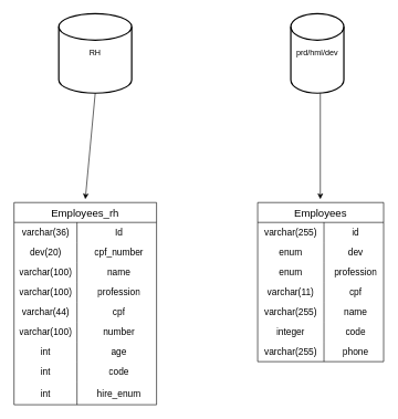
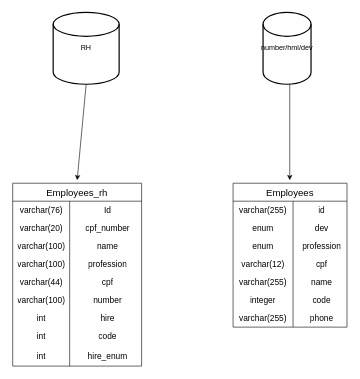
  <mxCell id="0" />
  <mxCell id="1" parent="0" />
  <mxCell id="2" value="Employees_rh" style="shape=table;startSize=30;container=1;collapsible=0;childLayout=tableLayout;fixedRows=1;rowLines=0;fontStyle=0;strokeColor=default;fontSize=16;" vertex="1" parent="1"><mxGeometry x="20.5" y="305" width="215" height="305" as="geometry" /></mxCell>
  <mxCell id="3" value="" style="shape=tableRow;horizontal=0;startSize=0;swimlaneHead=0;swimlaneBody=0;top=0;left=0;bottom=0;right=0;collapsible=0;dropTarget=0;fillColor=none;points=[[0,0.5],[1,0.5]];portConstraint=eastwest;strokeColor=inherit;fontSize=16;" vertex="1" parent="2"><mxGeometry y="30" width="215" height="30" as="geometry" /></mxCell>
- <mxCell id="4" value="&lt;font style=&quot;font-size: 14px;&quot;&gt;varchar(36)&lt;/font&gt;" style="shape=partialRectangle;html=1;whiteSpace=wrap;connectable=0;fillColor=none;top=0;left=0;bottom=0;right=0;overflow=hidden;pointerEvents=1;strokeColor=inherit;fontSize=16;" vertex="1" parent="3"><mxGeometry width="95" height="30" as="geometry"><mxRectangle width="95" height="30" as="alternateBounds" /></mxGeometry></mxCell>
+ <mxCell id="4" value="&lt;font style=&quot;font-size: 14px;&quot;&gt;varchar(76)&lt;/font&gt;" style="shape=partialRectangle;html=1;whiteSpace=wrap;connectable=0;fillColor=none;top=0;left=0;bottom=0;right=0;overflow=hidden;pointerEvents=1;strokeColor=inherit;fontSize=16;" vertex="1" parent="3"><mxGeometry width="95" height="30" as="geometry"><mxRectangle width="95" height="30" as="alternateBounds" /></mxGeometry></mxCell>
  <mxCell id="5" value="&lt;font style=&quot;font-size: 14px;&quot;&gt;Id&lt;/font&gt;" style="shape=partialRectangle;html=1;whiteSpace=wrap;connectable=0;fillColor=none;top=0;left=0;bottom=0;right=0;align=center;spacingLeft=6;overflow=hidden;strokeColor=inherit;fontSize=16;" vertex="1" parent="3"><mxGeometry x="95" width="120" height="30" as="geometry"><mxRectangle width="120" height="30" as="alternateBounds" /></mxGeometry></mxCell>
  <mxCell id="6" value="" style="shape=tableRow;horizontal=0;startSize=0;swimlaneHead=0;swimlaneBody=0;top=0;left=0;bottom=0;right=0;collapsible=0;dropTarget=0;fillColor=none;points=[[0,0.5],[1,0.5]];portConstraint=eastwest;strokeColor=inherit;fontSize=16;" vertex="1" parent="2"><mxGeometry y="60" width="215" height="30" as="geometry" /></mxCell>
- <mxCell id="7" value="&lt;font style=&quot;font-size: 14px;&quot;&gt;dev(20)&lt;/font&gt;" style="shape=partialRectangle;html=1;whiteSpace=wrap;connectable=0;fillColor=none;top=0;left=0;bottom=0;right=0;overflow=hidden;strokeColor=inherit;fontSize=16;" vertex="1" parent="6"><mxGeometry width="95" height="30" as="geometry"><mxRectangle width="95" height="30" as="alternateBounds" /></mxGeometry></mxCell>
+ <mxCell id="7" value="&lt;font style=&quot;font-size: 14px;&quot;&gt;varchar(20)&lt;/font&gt;" style="shape=partialRectangle;html=1;whiteSpace=wrap;connectable=0;fillColor=none;top=0;left=0;bottom=0;right=0;overflow=hidden;strokeColor=inherit;fontSize=16;" vertex="1" parent="6"><mxGeometry width="95" height="30" as="geometry"><mxRectangle width="95" height="30" as="alternateBounds" /></mxGeometry></mxCell>
  <mxCell id="8" value="&lt;font style=&quot;font-size: 14px;&quot;&gt;cpf_number&lt;/font&gt;" style="shape=partialRectangle;html=1;whiteSpace=wrap;connectable=0;fillColor=none;top=0;left=0;bottom=0;right=0;align=center;spacingLeft=6;overflow=hidden;strokeColor=inherit;fontSize=16;" vertex="1" parent="6"><mxGeometry x="95" width="120" height="30" as="geometry"><mxRectangle width="120" height="30" as="alternateBounds" /></mxGeometry></mxCell>
  <mxCell id="9" value="" style="shape=tableRow;horizontal=0;startSize=0;swimlaneHead=0;swimlaneBody=0;top=0;left=0;bottom=0;right=0;collapsible=0;dropTarget=0;fillColor=none;points=[[0,0.5],[1,0.5]];portConstraint=eastwest;strokeColor=inherit;fontSize=16;" vertex="1" parent="2"><mxGeometry y="90" width="215" height="30" as="geometry" /></mxCell>
  <mxCell id="10" value="&lt;font style=&quot;font-size: 14px;&quot;&gt;varchar(100)&lt;/font&gt;" style="shape=partialRectangle;html=1;whiteSpace=wrap;connectable=0;fillColor=none;top=0;left=0;bottom=0;right=0;overflow=hidden;strokeColor=inherit;fontSize=16;" vertex="1" parent="9"><mxGeometry width="95" height="30" as="geometry"><mxRectangle width="95" height="30" as="alternateBounds" /></mxGeometry></mxCell>
  <mxCell id="11" value="&lt;font style=&quot;font-size: 14px;&quot;&gt;name&lt;/font&gt;" style="shape=partialRectangle;html=1;whiteSpace=wrap;connectable=0;fillColor=none;top=0;left=0;bottom=0;right=0;align=center;spacingLeft=6;overflow=hidden;strokeColor=inherit;fontSize=16;" vertex="1" parent="9"><mxGeometry x="95" width="120" height="30" as="geometry"><mxRectangle width="120" height="30" as="alternateBounds" /></mxGeometry></mxCell>
  <mxCell id="12" value="" style="shape=tableRow;horizontal=0;startSize=0;swimlaneHead=0;swimlaneBody=0;top=0;left=0;bottom=0;right=0;collapsible=0;dropTarget=0;fillColor=none;points=[[0,0.5],[1,0.5]];portConstraint=eastwest;strokeColor=inherit;fontSize=16;" vertex="1" parent="2"><mxGeometry y="120" width="215" height="30" as="geometry" /></mxCell>
  <mxCell id="13" value="&lt;font style=&quot;font-size: 14px;&quot;&gt;varchar(100)&lt;/font&gt;" style="shape=partialRectangle;html=1;whiteSpace=wrap;connectable=0;fillColor=none;top=0;left=0;bottom=0;right=0;overflow=hidden;strokeColor=inherit;fontSize=16;" vertex="1" parent="12"><mxGeometry width="95" height="30" as="geometry"><mxRectangle width="95" height="30" as="alternateBounds" /></mxGeometry></mxCell>
  <mxCell id="14" value="&lt;font style=&quot;font-size: 14px;&quot;&gt;profession&lt;/font&gt;" style="shape=partialRectangle;html=1;whiteSpace=wrap;connectable=0;fillColor=none;top=0;left=0;bottom=0;right=0;align=center;spacingLeft=6;overflow=hidden;strokeColor=inherit;fontSize=16;" vertex="1" parent="12"><mxGeometry x="95" width="120" height="30" as="geometry"><mxRectangle width="120" height="30" as="alternateBounds" /></mxGeometry></mxCell>
  <mxCell id="15" value="" style="shape=tableRow;horizontal=0;startSize=0;swimlaneHead=0;swimlaneBody=0;top=0;left=0;bottom=0;right=0;collapsible=0;dropTarget=0;fillColor=none;points=[[0,0.5],[1,0.5]];portConstraint=eastwest;strokeColor=inherit;fontSize=16;" vertex="1" parent="2"><mxGeometry y="150" width="215" height="30" as="geometry" /></mxCell>
  <mxCell id="16" value="&lt;font style=&quot;font-size: 14px;&quot;&gt;varchar(44)&lt;/font&gt;" style="shape=partialRectangle;html=1;whiteSpace=wrap;connectable=0;fillColor=none;top=0;left=0;bottom=0;right=0;overflow=hidden;strokeColor=inherit;fontSize=16;" vertex="1" parent="15"><mxGeometry width="95" height="30" as="geometry"><mxRectangle width="95" height="30" as="alternateBounds" /></mxGeometry></mxCell>
  <mxCell id="17" value="&lt;font style=&quot;font-size: 14px;&quot;&gt;cpf&lt;/font&gt;" style="shape=partialRectangle;html=1;whiteSpace=wrap;connectable=0;fillColor=none;top=0;left=0;bottom=0;right=0;align=center;spacingLeft=6;overflow=hidden;strokeColor=inherit;fontSize=16;" vertex="1" parent="15"><mxGeometry x="95" width="120" height="30" as="geometry"><mxRectangle width="120" height="30" as="alternateBounds" /></mxGeometry></mxCell>
  <mxCell id="18" value="" style="shape=tableRow;horizontal=0;startSize=0;swimlaneHead=0;swimlaneBody=0;top=0;left=0;bottom=0;right=0;collapsible=0;dropTarget=0;fillColor=none;points=[[0,0.5],[1,0.5]];portConstraint=eastwest;strokeColor=inherit;fontSize=16;" vertex="1" parent="2"><mxGeometry y="180" width="215" height="30" as="geometry" /></mxCell>
  <mxCell id="19" value="&lt;font style=&quot;font-size: 14px;&quot;&gt;varchar(100)&lt;/font&gt;" style="shape=partialRectangle;html=1;whiteSpace=wrap;connectable=0;fillColor=none;top=0;left=0;bottom=0;right=0;overflow=hidden;strokeColor=inherit;fontSize=16;" vertex="1" parent="18"><mxGeometry width="95" height="30" as="geometry"><mxRectangle width="95" height="30" as="alternateBounds" /></mxGeometry></mxCell>
  <mxCell id="20" value="&lt;font style=&quot;font-size: 14px;&quot;&gt;number&lt;/font&gt;" style="shape=partialRectangle;html=1;whiteSpace=wrap;connectable=0;fillColor=none;top=0;left=0;bottom=0;right=0;align=center;spacingLeft=6;overflow=hidden;strokeColor=inherit;fontSize=16;" vertex="1" parent="18"><mxGeometry x="95" width="120" height="30" as="geometry"><mxRectangle width="120" height="30" as="alternateBounds" /></mxGeometry></mxCell>
  <mxCell id="21" value="" style="shape=tableRow;horizontal=0;startSize=0;swimlaneHead=0;swimlaneBody=0;top=0;left=0;bottom=0;right=0;collapsible=0;dropTarget=0;fillColor=none;points=[[0,0.5],[1,0.5]];portConstraint=eastwest;strokeColor=inherit;fontSize=16;" vertex="1" parent="2"><mxGeometry y="210" width="215" height="30" as="geometry" /></mxCell>
  <mxCell id="22" value="&lt;font style=&quot;font-size: 14px;&quot;&gt;int&lt;/font&gt;" style="shape=partialRectangle;html=1;whiteSpace=wrap;connectable=0;fillColor=none;top=0;left=0;bottom=0;right=0;overflow=hidden;strokeColor=inherit;fontSize=16;" vertex="1" parent="21"><mxGeometry width="95" height="30" as="geometry"><mxRectangle width="95" height="30" as="alternateBounds" /></mxGeometry></mxCell>
- <mxCell id="23" value="&lt;font style=&quot;font-size: 14px;&quot;&gt;age&lt;/font&gt;" style="shape=partialRectangle;html=1;whiteSpace=wrap;connectable=0;fillColor=none;top=0;left=0;bottom=0;right=0;align=center;spacingLeft=6;overflow=hidden;strokeColor=inherit;fontSize=16;" vertex="1" parent="21"><mxGeometry x="95" width="120" height="30" as="geometry"><mxRectangle width="120" height="30" as="alternateBounds" /></mxGeometry></mxCell>
+ <mxCell id="23" value="&lt;font style=&quot;font-size: 14px;&quot;&gt;hire&lt;/font&gt;" style="shape=partialRectangle;html=1;whiteSpace=wrap;connectable=0;fillColor=none;top=0;left=0;bottom=0;right=0;align=center;spacingLeft=6;overflow=hidden;strokeColor=inherit;fontSize=16;" vertex="1" parent="21"><mxGeometry x="95" width="120" height="30" as="geometry"><mxRectangle width="120" height="30" as="alternateBounds" /></mxGeometry></mxCell>
  <mxCell id="24" value="" style="shape=tableRow;horizontal=0;startSize=0;swimlaneHead=0;swimlaneBody=0;top=0;left=0;bottom=0;right=0;collapsible=0;dropTarget=0;fillColor=none;points=[[0,0.5],[1,0.5]];portConstraint=eastwest;strokeColor=inherit;fontSize=16;" vertex="1" parent="2"><mxGeometry y="240" width="215" height="30" as="geometry" /></mxCell>
  <mxCell id="25" value="&lt;font style=&quot;font-size: 14px;&quot;&gt;int&lt;/font&gt;" style="shape=partialRectangle;html=1;whiteSpace=wrap;connectable=0;fillColor=none;top=0;left=0;bottom=0;right=0;overflow=hidden;strokeColor=inherit;fontSize=16;" vertex="1" parent="24"><mxGeometry width="95" height="30" as="geometry"><mxRectangle width="95" height="30" as="alternateBounds" /></mxGeometry></mxCell>
  <mxCell id="26" value="&lt;font style=&quot;font-size: 14px;&quot;&gt;code&lt;/font&gt;" style="shape=partialRectangle;html=1;whiteSpace=wrap;connectable=0;fillColor=none;top=0;left=0;bottom=0;right=0;align=center;spacingLeft=6;overflow=hidden;strokeColor=inherit;fontSize=16;" vertex="1" parent="24"><mxGeometry x="95" width="120" height="30" as="geometry"><mxRectangle width="120" height="30" as="alternateBounds" /></mxGeometry></mxCell>
  <mxCell id="27" value="" style="shape=tableRow;horizontal=0;startSize=0;swimlaneHead=0;swimlaneBody=0;top=0;left=0;bottom=0;right=0;collapsible=0;dropTarget=0;fillColor=none;points=[[0,0.5],[1,0.5]];portConstraint=eastwest;strokeColor=inherit;fontSize=16;" vertex="1" parent="2"><mxGeometry y="270" width="215" height="35" as="geometry" /></mxCell>
  <mxCell id="28" value="&lt;font style=&quot;font-size: 14px;&quot;&gt;int&lt;/font&gt;" style="shape=partialRectangle;html=1;whiteSpace=wrap;connectable=0;fillColor=none;top=0;left=0;bottom=0;right=0;overflow=hidden;strokeColor=inherit;fontSize=16;" vertex="1" parent="27"><mxGeometry width="95" height="35" as="geometry"><mxRectangle width="95" height="35" as="alternateBounds" /></mxGeometry></mxCell>
  <mxCell id="29" value="&lt;font style=&quot;font-size: 14px;&quot;&gt;hire_enum&lt;/font&gt;" style="shape=partialRectangle;html=1;whiteSpace=wrap;connectable=0;fillColor=none;top=0;left=0;bottom=0;right=0;align=center;spacingLeft=6;overflow=hidden;strokeColor=inherit;fontSize=16;" vertex="1" parent="27"><mxGeometry x="95" width="120" height="35" as="geometry"><mxRectangle width="120" height="35" as="alternateBounds" /></mxGeometry></mxCell>
  <mxCell id="30" value="RH" style="strokeWidth=2;html=1;shape=mxgraph.flowchart.database;whiteSpace=wrap;" vertex="1" parent="1"><mxGeometry x="88" y="20" width="110" height="120" as="geometry" /></mxCell>
- <mxCell id="31" value="prd/hml/dev" style="strokeWidth=2;html=1;shape=mxgraph.flowchart.database;whiteSpace=wrap;" vertex="1" parent="1"><mxGeometry x="438" y="20" width="80" height="120" as="geometry" /></mxCell>
+ <mxCell id="31" value="number/hml/dev" style="strokeWidth=2;html=1;shape=mxgraph.flowchart.database;whiteSpace=wrap;" vertex="1" parent="1"><mxGeometry x="438" y="20" width="80" height="120" as="geometry" /></mxCell>
  <mxCell id="32" value="Employees" style="shape=table;startSize=30;container=1;collapsible=0;childLayout=tableLayout;fixedRows=1;rowLines=0;fontStyle=0;strokeColor=default;fontSize=16;" vertex="1" parent="1"><mxGeometry x="388" y="305" width="190" height="240" as="geometry" /></mxCell>
  <mxCell id="33" value="" style="shape=tableRow;horizontal=0;startSize=0;swimlaneHead=0;swimlaneBody=0;top=0;left=0;bottom=0;right=0;collapsible=0;dropTarget=0;fillColor=none;points=[[0,0.5],[1,0.5]];portConstraint=eastwest;strokeColor=inherit;fontSize=16;" vertex="1" parent="32"><mxGeometry y="30" width="190" height="30" as="geometry" /></mxCell>
  <mxCell id="34" value="&lt;font style=&quot;font-size: 14px;&quot;&gt;varchar(255)&lt;/font&gt;" style="shape=partialRectangle;html=1;whiteSpace=wrap;connectable=0;fillColor=none;top=0;left=0;bottom=0;right=0;overflow=hidden;pointerEvents=1;strokeColor=inherit;fontSize=16;" vertex="1" parent="33"><mxGeometry width="100" height="30" as="geometry"><mxRectangle width="100" height="30" as="alternateBounds" /></mxGeometry></mxCell>
  <mxCell id="35" value="&lt;div style=&quot;&quot;&gt;&lt;font style=&quot;font-size: 14px;&quot;&gt;id&lt;/font&gt;&lt;/div&gt;" style="shape=partialRectangle;html=1;whiteSpace=wrap;connectable=0;fillColor=none;top=0;left=0;bottom=0;right=0;align=center;spacingLeft=6;overflow=hidden;strokeColor=inherit;fontSize=16;" vertex="1" parent="33"><mxGeometry x="100" width="90" height="30" as="geometry"><mxRectangle width="90" height="30" as="alternateBounds" /></mxGeometry></mxCell>
  <mxCell id="36" value="" style="shape=tableRow;horizontal=0;startSize=0;swimlaneHead=0;swimlaneBody=0;top=0;left=0;bottom=0;right=0;collapsible=0;dropTarget=0;fillColor=none;points=[[0,0.5],[1,0.5]];portConstraint=eastwest;strokeColor=inherit;fontSize=16;" vertex="1" parent="32"><mxGeometry y="60" width="190" height="30" as="geometry" /></mxCell>
  <mxCell id="37" value="&lt;span style=&quot;font-size: 14px;&quot;&gt;enum&lt;/span&gt;" style="shape=partialRectangle;html=1;whiteSpace=wrap;connectable=0;fillColor=none;top=0;left=0;bottom=0;right=0;overflow=hidden;strokeColor=inherit;fontSize=16;" vertex="1" parent="36"><mxGeometry width="100" height="30" as="geometry"><mxRectangle width="100" height="30" as="alternateBounds" /></mxGeometry></mxCell>
  <mxCell id="38" value="&lt;font style=&quot;font-size: 14px;&quot;&gt;dev&lt;/font&gt;" style="shape=partialRectangle;html=1;whiteSpace=wrap;connectable=0;fillColor=none;top=0;left=0;bottom=0;right=0;align=center;spacingLeft=6;overflow=hidden;strokeColor=inherit;fontSize=16;" vertex="1" parent="36"><mxGeometry x="100" width="90" height="30" as="geometry"><mxRectangle width="90" height="30" as="alternateBounds" /></mxGeometry></mxCell>
  <mxCell id="39" value="" style="shape=tableRow;horizontal=0;startSize=0;swimlaneHead=0;swimlaneBody=0;top=0;left=0;bottom=0;right=0;collapsible=0;dropTarget=0;fillColor=none;points=[[0,0.5],[1,0.5]];portConstraint=eastwest;strokeColor=inherit;fontSize=16;" vertex="1" parent="32"><mxGeometry y="90" width="190" height="30" as="geometry" /></mxCell>
  <mxCell id="40" value="&lt;font style=&quot;font-size: 14px;&quot;&gt;enum&lt;/font&gt;" style="shape=partialRectangle;html=1;whiteSpace=wrap;connectable=0;fillColor=none;top=0;left=0;bottom=0;right=0;overflow=hidden;strokeColor=inherit;fontSize=16;" vertex="1" parent="39"><mxGeometry width="100" height="30" as="geometry"><mxRectangle width="100" height="30" as="alternateBounds" /></mxGeometry></mxCell>
  <mxCell id="41" value="&lt;font style=&quot;font-size: 14px;&quot;&gt;profession&lt;/font&gt;" style="shape=partialRectangle;html=1;whiteSpace=wrap;connectable=0;fillColor=none;top=0;left=0;bottom=0;right=0;align=center;spacingLeft=6;overflow=hidden;strokeColor=inherit;fontSize=16;" vertex="1" parent="39"><mxGeometry x="100" width="90" height="30" as="geometry"><mxRectangle width="90" height="30" as="alternateBounds" /></mxGeometry></mxCell>
  <mxCell id="42" value="" style="shape=tableRow;horizontal=0;startSize=0;swimlaneHead=0;swimlaneBody=0;top=0;left=0;bottom=0;right=0;collapsible=0;dropTarget=0;fillColor=none;points=[[0,0.5],[1,0.5]];portConstraint=eastwest;strokeColor=inherit;fontSize=16;" vertex="1" parent="32"><mxGeometry y="120" width="190" height="30" as="geometry" /></mxCell>
- <mxCell id="43" value="&lt;font style=&quot;font-size: 14px;&quot;&gt;varchar(11)&lt;/font&gt;" style="shape=partialRectangle;html=1;whiteSpace=wrap;connectable=0;fillColor=none;top=0;left=0;bottom=0;right=0;overflow=hidden;strokeColor=inherit;fontSize=16;" vertex="1" parent="42"><mxGeometry width="100" height="30" as="geometry"><mxRectangle width="100" height="30" as="alternateBounds" /></mxGeometry></mxCell>
+ <mxCell id="43" value="&lt;font style=&quot;font-size: 14px;&quot;&gt;varchar(12)&lt;/font&gt;" style="shape=partialRectangle;html=1;whiteSpace=wrap;connectable=0;fillColor=none;top=0;left=0;bottom=0;right=0;overflow=hidden;strokeColor=inherit;fontSize=16;" vertex="1" parent="42"><mxGeometry width="100" height="30" as="geometry"><mxRectangle width="100" height="30" as="alternateBounds" /></mxGeometry></mxCell>
  <mxCell id="44" value="&lt;font style=&quot;font-size: 14px;&quot;&gt;cpf&lt;/font&gt;" style="shape=partialRectangle;html=1;whiteSpace=wrap;connectable=0;fillColor=none;top=0;left=0;bottom=0;right=0;align=center;spacingLeft=6;overflow=hidden;strokeColor=inherit;fontSize=16;" vertex="1" parent="42"><mxGeometry x="100" width="90" height="30" as="geometry"><mxRectangle width="90" height="30" as="alternateBounds" /></mxGeometry></mxCell>
  <mxCell id="45" value="" style="shape=tableRow;horizontal=0;startSize=0;swimlaneHead=0;swimlaneBody=0;top=0;left=0;bottom=0;right=0;collapsible=0;dropTarget=0;fillColor=none;points=[[0,0.5],[1,0.5]];portConstraint=eastwest;strokeColor=inherit;fontSize=16;" vertex="1" parent="32"><mxGeometry y="150" width="190" height="30" as="geometry" /></mxCell>
  <mxCell id="46" value="&lt;font style=&quot;font-size: 14px;&quot;&gt;varchar(255)&lt;/font&gt;" style="shape=partialRectangle;html=1;whiteSpace=wrap;connectable=0;fillColor=none;top=0;left=0;bottom=0;right=0;overflow=hidden;strokeColor=inherit;fontSize=16;" vertex="1" parent="45"><mxGeometry width="100" height="30" as="geometry"><mxRectangle width="100" height="30" as="alternateBounds" /></mxGeometry></mxCell>
  <mxCell id="47" value="&lt;font style=&quot;font-size: 14px;&quot;&gt;name&lt;/font&gt;" style="shape=partialRectangle;html=1;whiteSpace=wrap;connectable=0;fillColor=none;top=0;left=0;bottom=0;right=0;align=center;spacingLeft=6;overflow=hidden;strokeColor=inherit;fontSize=16;" vertex="1" parent="45"><mxGeometry x="100" width="90" height="30" as="geometry"><mxRectangle width="90" height="30" as="alternateBounds" /></mxGeometry></mxCell>
  <mxCell id="48" value="" style="shape=tableRow;horizontal=0;startSize=0;swimlaneHead=0;swimlaneBody=0;top=0;left=0;bottom=0;right=0;collapsible=0;dropTarget=0;fillColor=none;points=[[0,0.5],[1,0.5]];portConstraint=eastwest;strokeColor=inherit;fontSize=16;" vertex="1" parent="32"><mxGeometry y="180" width="190" height="30" as="geometry" /></mxCell>
  <mxCell id="49" value="&lt;font style=&quot;font-size: 14px;&quot;&gt;integer&lt;/font&gt;" style="shape=partialRectangle;html=1;whiteSpace=wrap;connectable=0;fillColor=none;top=0;left=0;bottom=0;right=0;overflow=hidden;strokeColor=inherit;fontSize=16;" vertex="1" parent="48"><mxGeometry width="100" height="30" as="geometry"><mxRectangle width="100" height="30" as="alternateBounds" /></mxGeometry></mxCell>
  <mxCell id="50" value="&lt;font style=&quot;font-size: 14px;&quot;&gt;code&lt;/font&gt;" style="shape=partialRectangle;html=1;whiteSpace=wrap;connectable=0;fillColor=none;top=0;left=0;bottom=0;right=0;align=center;spacingLeft=6;overflow=hidden;strokeColor=inherit;fontSize=16;" vertex="1" parent="48"><mxGeometry x="100" width="90" height="30" as="geometry"><mxRectangle width="90" height="30" as="alternateBounds" /></mxGeometry></mxCell>
  <mxCell id="51" value="" style="shape=tableRow;horizontal=0;startSize=0;swimlaneHead=0;swimlaneBody=0;top=0;left=0;bottom=0;right=0;collapsible=0;dropTarget=0;fillColor=none;points=[[0,0.5],[1,0.5]];portConstraint=eastwest;strokeColor=inherit;fontSize=16;" vertex="1" parent="32"><mxGeometry y="210" width="190" height="30" as="geometry" /></mxCell>
  <mxCell id="52" value="&lt;font style=&quot;font-size: 14px;&quot;&gt;varchar(255)&lt;/font&gt;" style="shape=partialRectangle;html=1;whiteSpace=wrap;connectable=0;fillColor=none;top=0;left=0;bottom=0;right=0;overflow=hidden;strokeColor=inherit;fontSize=16;" vertex="1" parent="51"><mxGeometry width="100" height="30" as="geometry"><mxRectangle width="100" height="30" as="alternateBounds" /></mxGeometry></mxCell>
  <mxCell id="53" value="&lt;font style=&quot;font-size: 14px;&quot;&gt;phone&lt;/font&gt;" style="shape=partialRectangle;html=1;whiteSpace=wrap;connectable=0;fillColor=none;top=0;left=0;bottom=0;right=0;align=center;spacingLeft=6;overflow=hidden;strokeColor=inherit;fontSize=16;" vertex="1" parent="51"><mxGeometry x="100" width="90" height="30" as="geometry"><mxRectangle width="90" height="30" as="alternateBounds" /></mxGeometry></mxCell>
  <mxCell id="54" value="" style="endArrow=classic;html=1;rounded=0;exitX=0.5;exitY=1;exitDx=0;exitDy=0;exitPerimeter=0;" edge="1" parent="1" source="30"><mxGeometry width="50" height="50" relative="1" as="geometry"><mxPoint x="98" y="210" as="sourcePoint" /><mxPoint x="128" y="300" as="targetPoint" /></mxGeometry></mxCell>
  <mxCell id="55" value="" style="endArrow=classic;html=1;rounded=0;exitX=0.5;exitY=1;exitDx=0;exitDy=0;exitPerimeter=0;" edge="1" parent="1"><mxGeometry width="50" height="50" relative="1" as="geometry"><mxPoint x="482.5" y="140" as="sourcePoint" /><mxPoint x="482.5" y="300" as="targetPoint" /></mxGeometry></mxCell>
